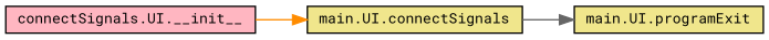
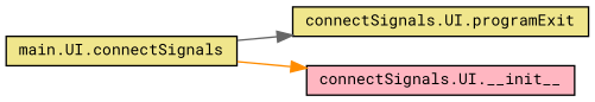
  digraph {
    fontname="Roboto Mono"
    rankdir=RL
    node [color=black fillcolor=khaki fontname="Roboto Mono" fontsize=10 shape=record style=filled]
    edge [dir=back fontname="Roboto Mono" fontsize=10 labelfontname=Helvetica labelfontsize=10 style=solid]
-   n1 [fontcolor=black height=0.2 label="main.UI.programExit" width=0.4]
+   n1 [fontcolor=black height=0.2 label="connectSignals.UI.programExit" width=0.4]
    n2 [height=0.2 label="main.UI.connectSignals" width=0.4]
    n3 [fillcolor=lightpink height=0.2 label="connectSignals.UI.__init__" width=0.4]
    n1 -> n2 [color=gray40]
-   n2 -> n3 [color=darkorange]
+   n3 -> n2 [color=darkorange]
  }
